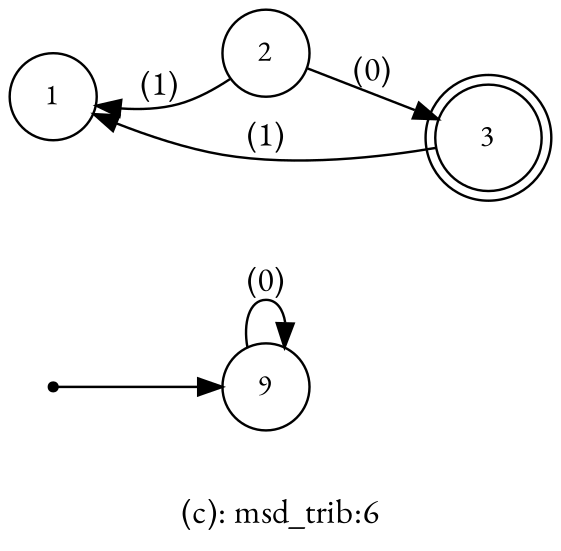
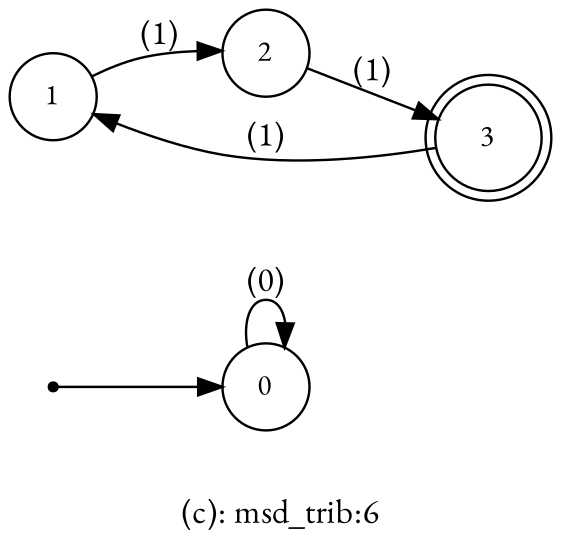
  digraph {
    fontname="EB Garamond"
    label="(c): msd_trib:6"
    rankdir=LR
    node [fontname="EB Garamond" fontsize=12 shape=circle]
    edge [fontname="EB Garamond"]
-   n1 [label=9]
+   n1 [label=0]
    n2 [label=1]
    n3 [label=2]
    n4 [label=3 shape=doublecircle]
    n5 [label=3 shape=point]
    n1 -> n1 [label="(0)"]
-   n3 -> n2 [label="(1)"]
-   n3 -> n4 [label="(0)"]
+   n2 -> n3 [label="(1)"]
+   n3 -> n4 [label="(1)"]
    n4 -> n2 [label="(1)"]
    n5 -> n1
  }
